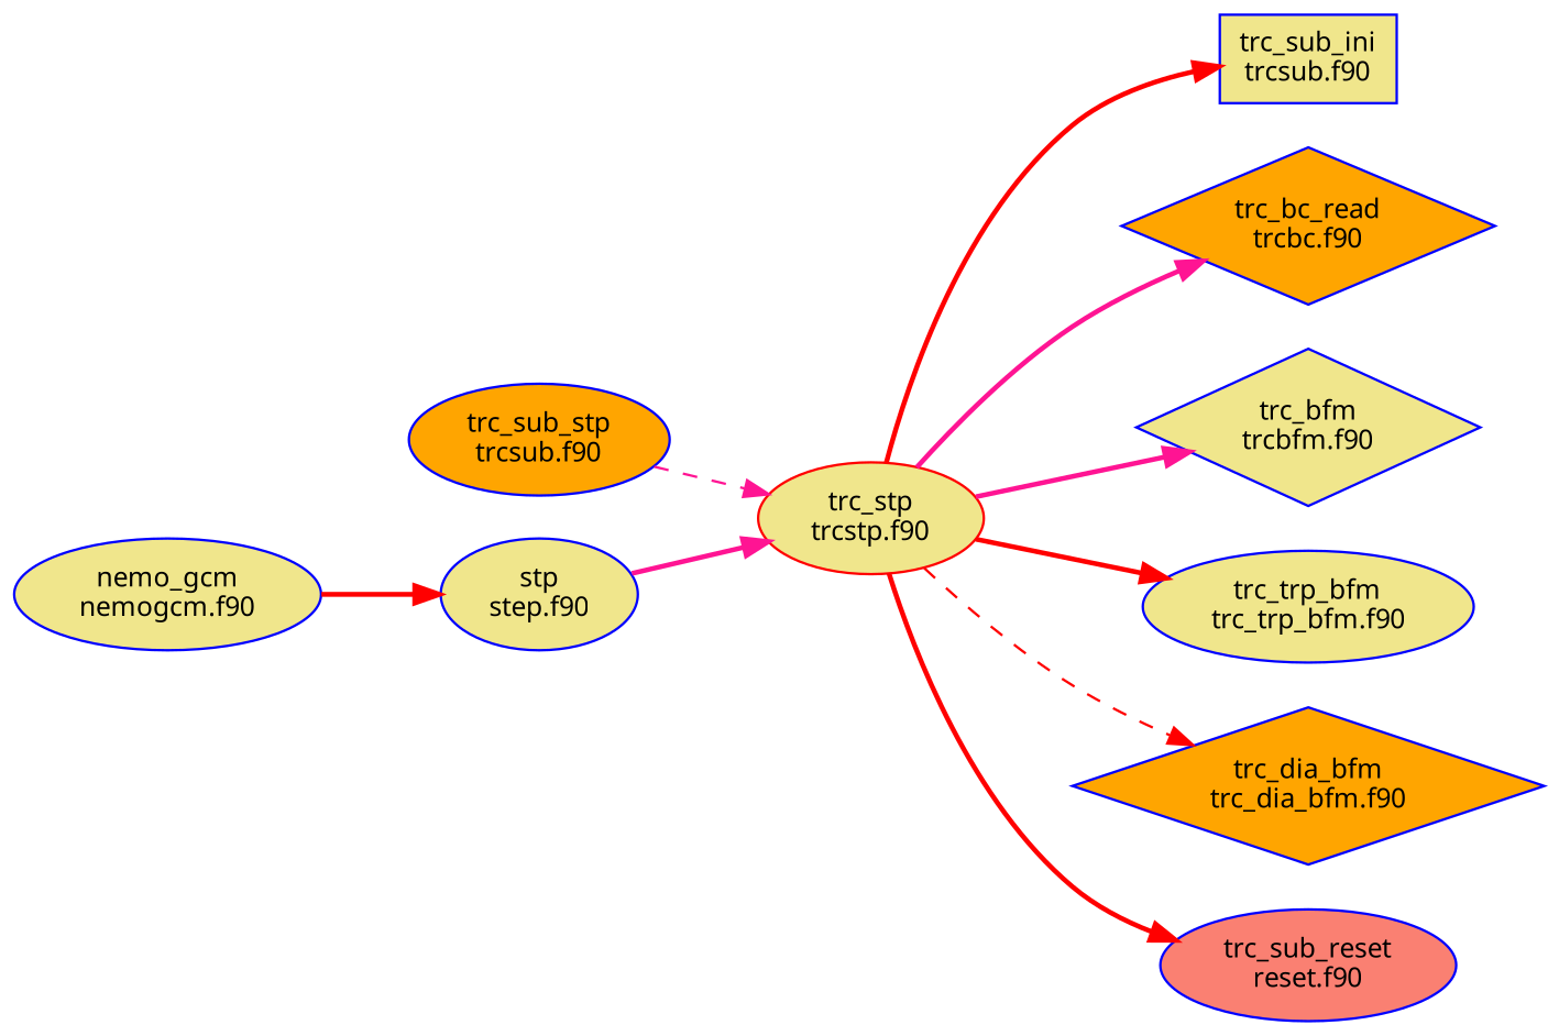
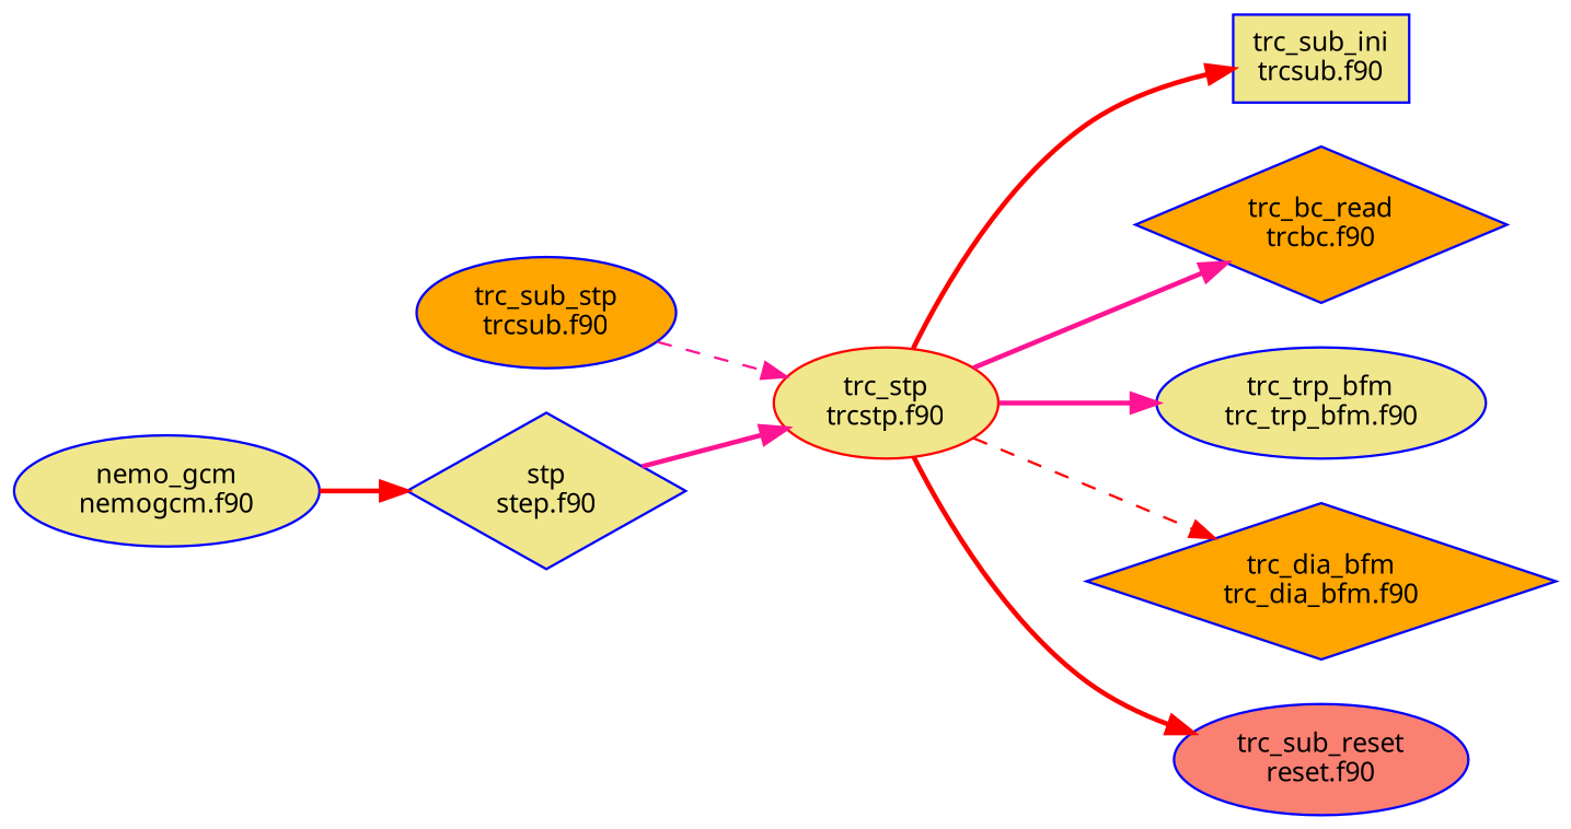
  digraph {
    bgcolor=white
    fontname=ArialMT
    fontsize=11
    rankdir=LR
    node [color=blue fillcolor=khaki fontname=ArialMT fontsize=11 shape=ellipse style=filled]
    edge [color=deeppink fontname=ArialMT fontsize=11 style=bold]
    n1 [color=red label="trc_stp\ntrcstp.f90"]
    n2 [label="trc_sub_ini\ntrcsub.f90" shape=box]
    n3 [fillcolor=orange label="trc_bc_read\ntrcbc.f90" shape=diamond]
-   n4 [label="trc_bfm\ntrcbfm.f90" shape=diamond]
    n5 [label="trc_trp_bfm\ntrc_trp_bfm.f90"]
    n6 [fillcolor=orange label="trc_dia_bfm\ntrc_dia_bfm.f90" shape=diamond]
    n7 [fillcolor=salmon label="trc_sub_reset\nreset.f90"]
    n8 [fillcolor=orange label="trc_sub_stp\ntrcsub.f90"]
-   n9 [label="stp\nstep.f90"]
+   n9 [label="stp\nstep.f90" shape=diamond]
    n10 [label="nemo_gcm\nnemogcm.f90"]
    n1 -> n2 [color=red]
    n1 -> n3
-   n1 -> n4
-   n1 -> n5 [color=red]
+   n1 -> n5
    n1 -> n6 [color=red style=dashed]
    n1 -> n7 [color=red]
    n8 -> n1 [style=dashed]
    n9 -> n1
    n10 -> n9 [color=red]
  }
